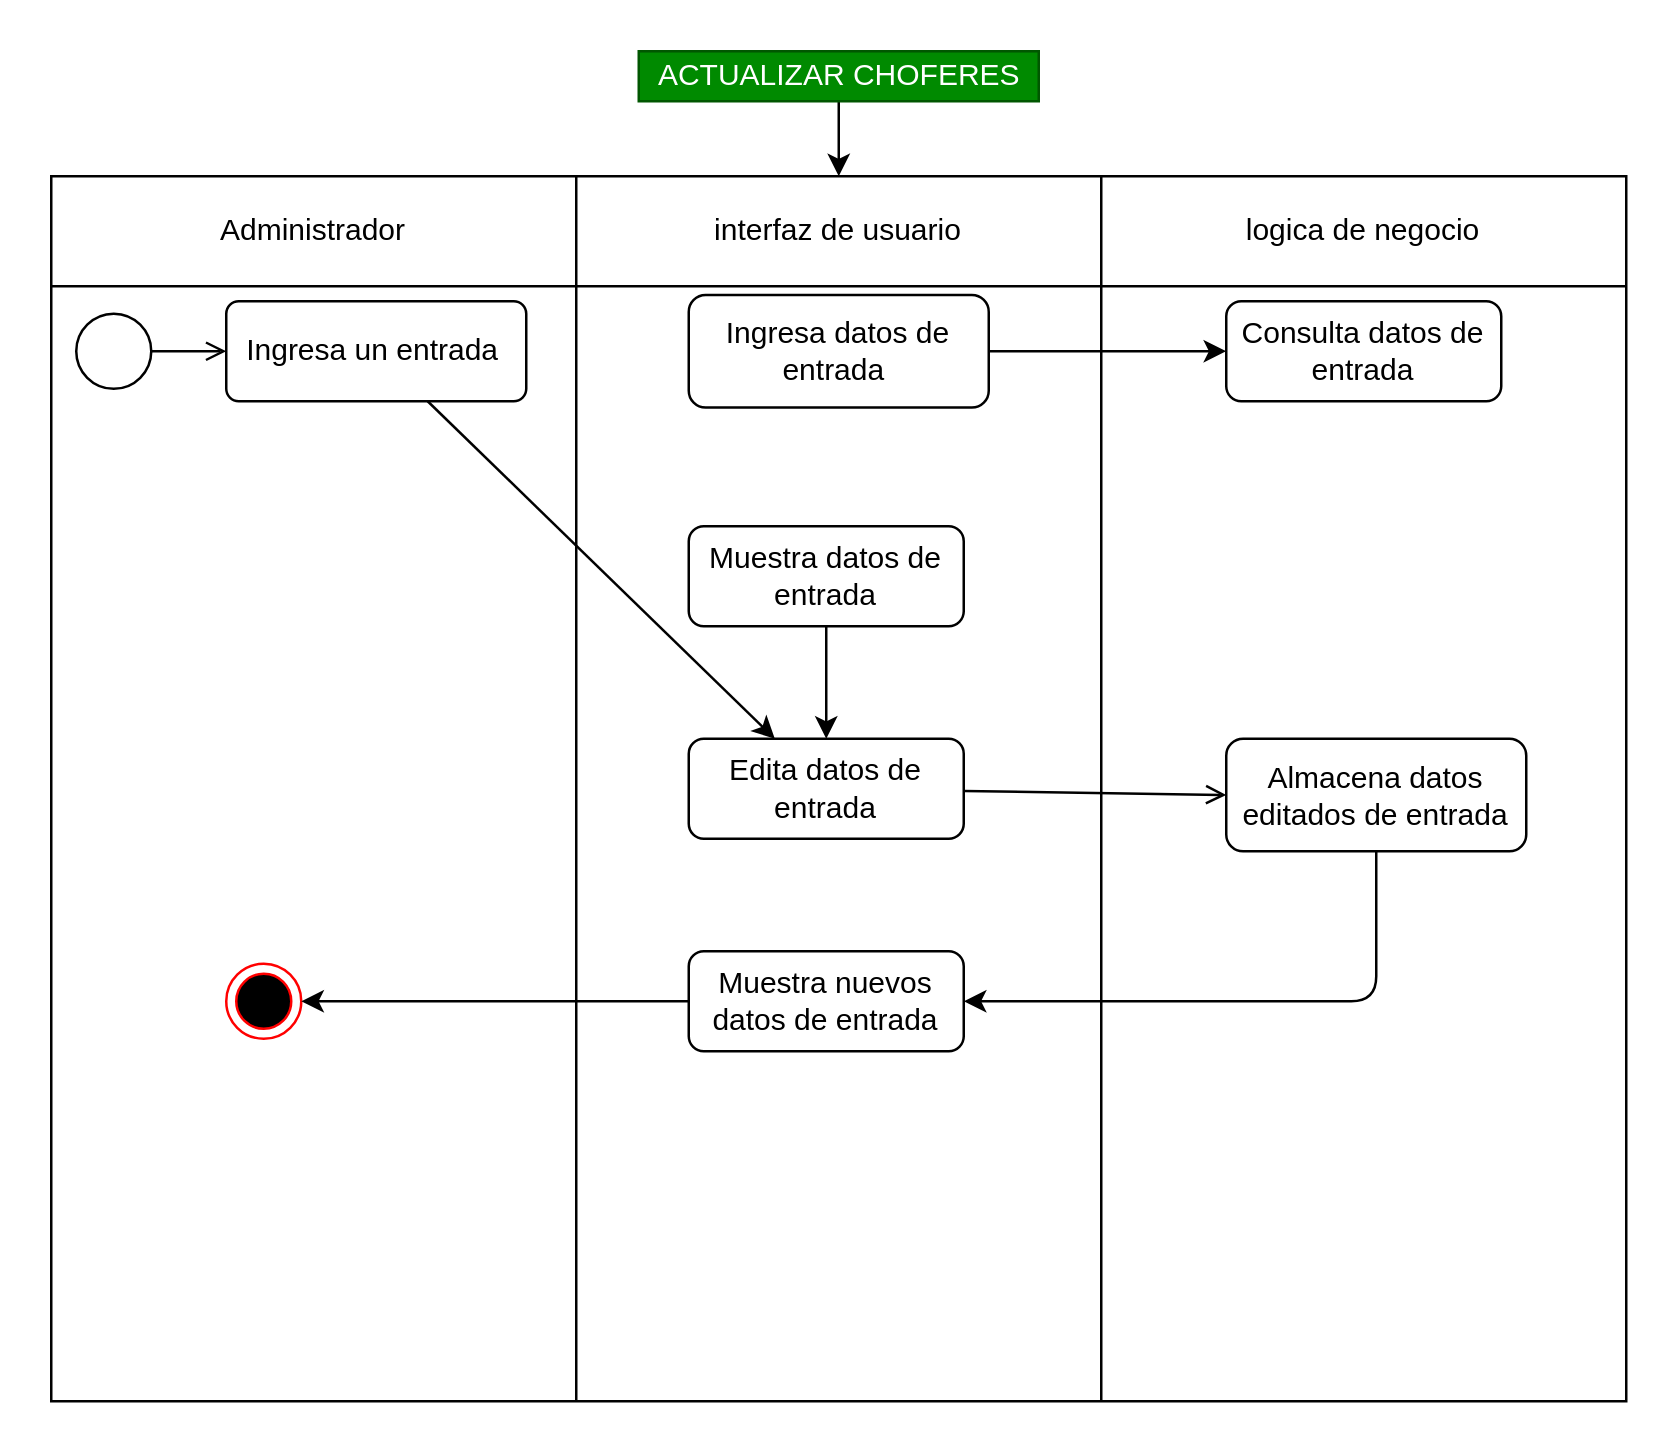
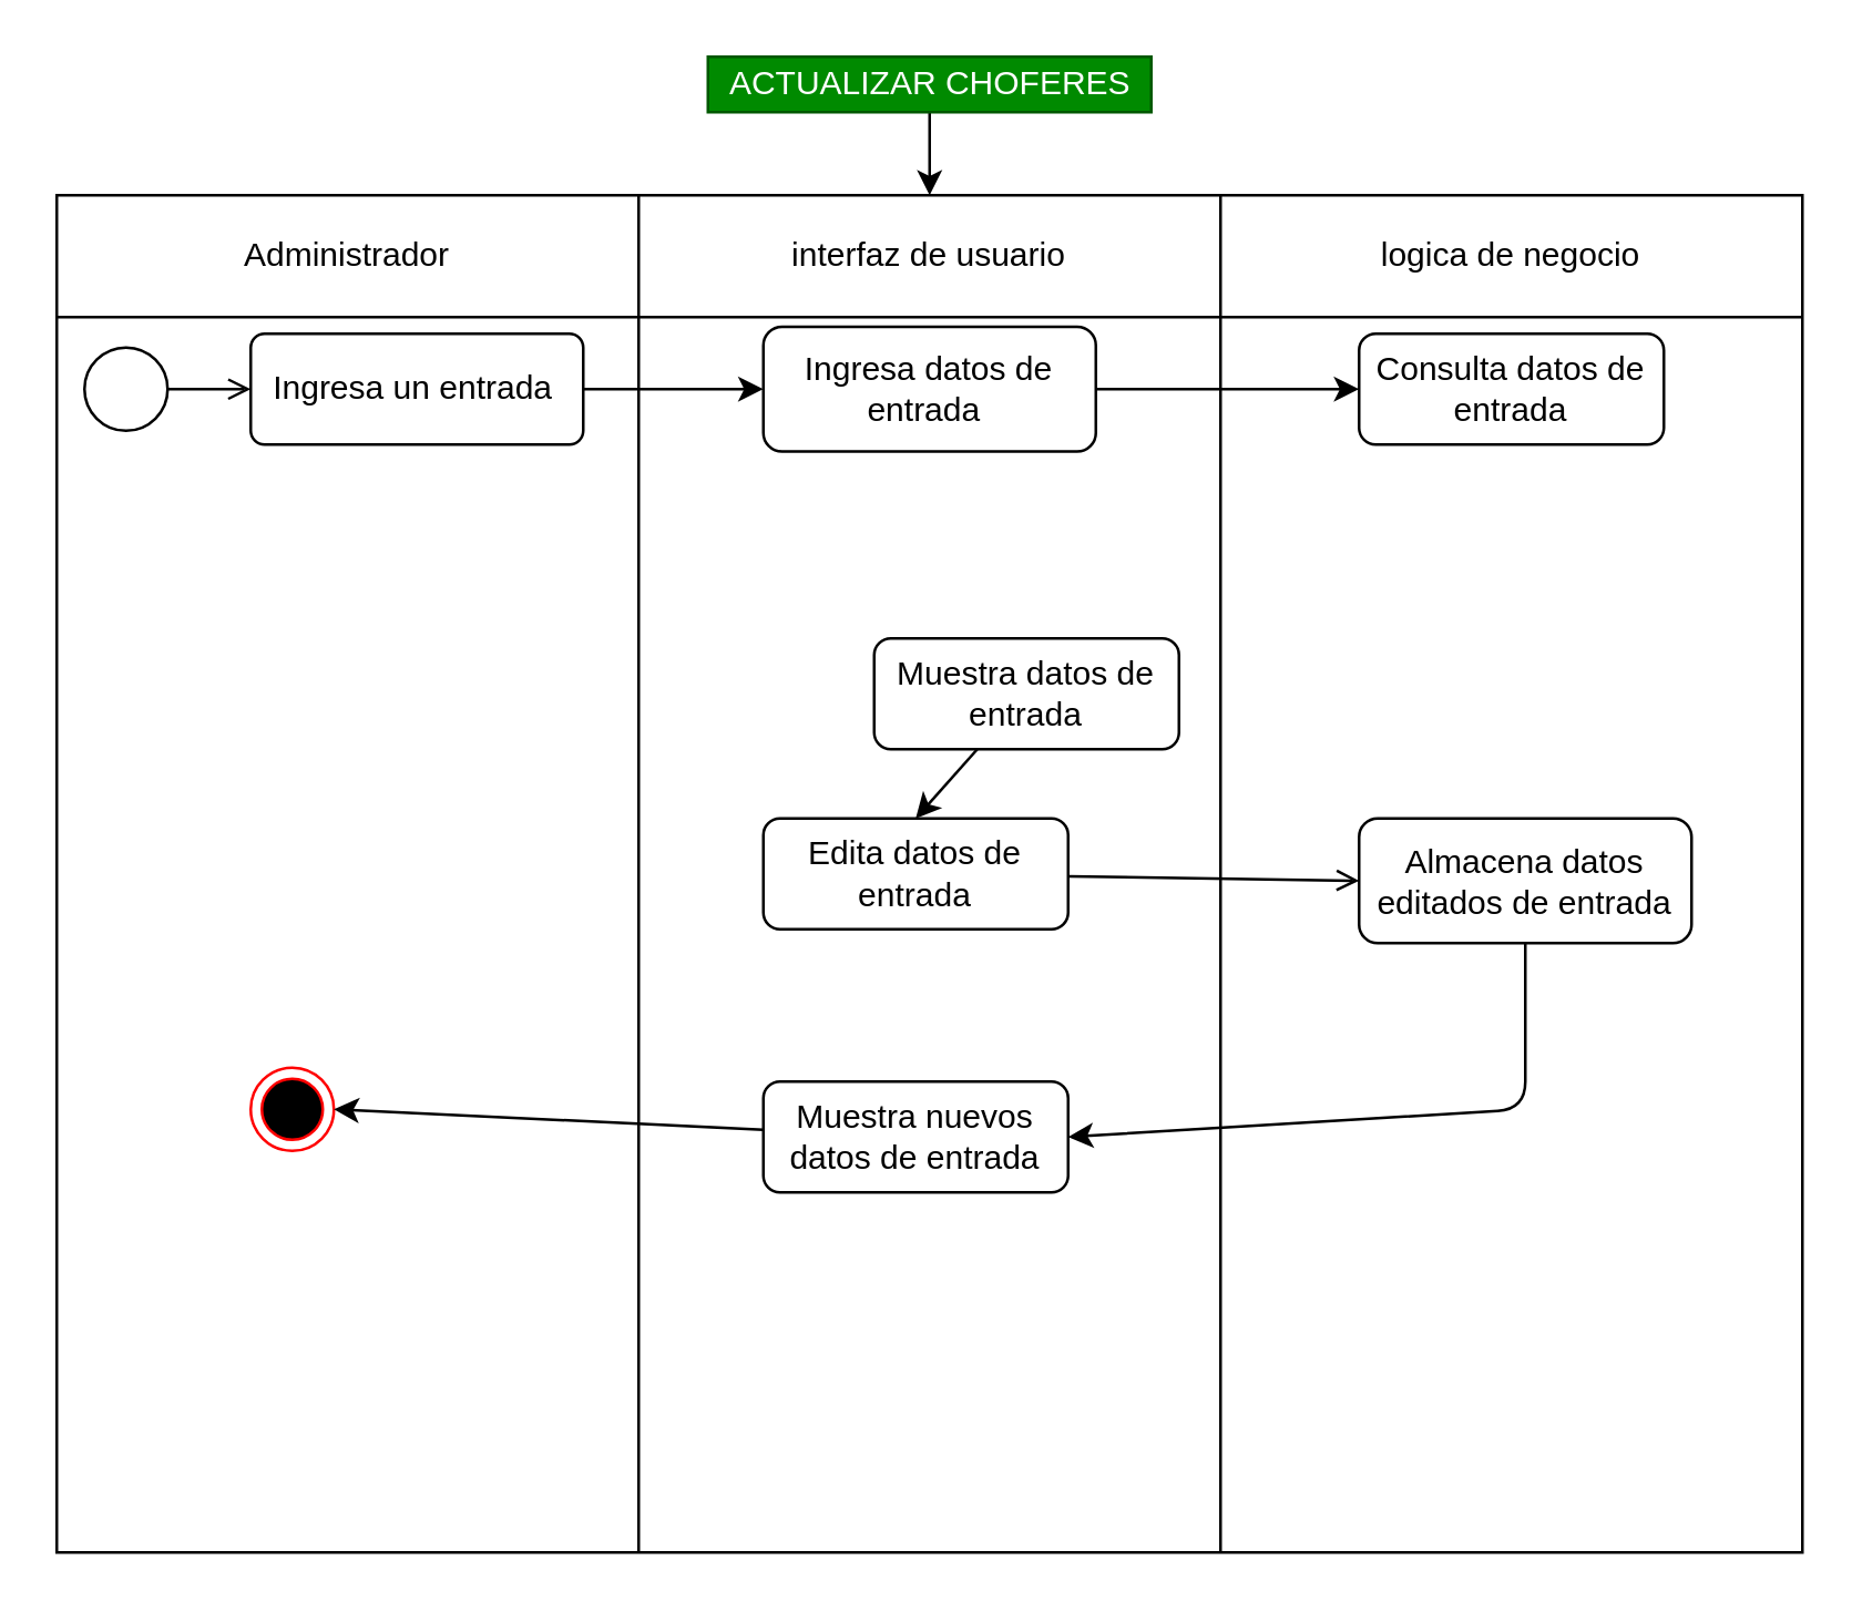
  <mxCell id="0" />
  <mxCell id="1" parent="0" />
  <mxCell id="2" value="" style="shape=table;startSize=0;container=1;collapsible=0;childLayout=tableLayout;" vertex="1" parent="1"><mxGeometry x="20" y="70" width="630" height="490" as="geometry" /></mxCell>
  <mxCell id="3" value="" style="shape=partialRectangle;collapsible=0;dropTarget=0;pointerEvents=0;fillColor=none;top=0;left=0;bottom=0;right=0;points=[[0,0.5],[1,0.5]];portConstraint=eastwest;" vertex="1" parent="2"><mxGeometry width="630" height="44" as="geometry" /></mxCell>
  <mxCell id="4" value="Administrador" style="shape=partialRectangle;html=1;whiteSpace=wrap;connectable=0;overflow=hidden;fillColor=none;top=0;left=0;bottom=0;right=0;pointerEvents=1;" vertex="1" parent="3"><mxGeometry width="210" height="44" as="geometry"><mxRectangle width="210" height="44" as="alternateBounds" /></mxGeometry></mxCell>
  <mxCell id="5" value="interfaz de usuario" style="shape=partialRectangle;html=1;whiteSpace=wrap;connectable=0;overflow=hidden;fillColor=none;top=0;left=0;bottom=0;right=0;pointerEvents=1;" vertex="1" parent="3"><mxGeometry x="210" width="210" height="44" as="geometry"><mxRectangle width="210" height="44" as="alternateBounds" /></mxGeometry></mxCell>
  <mxCell id="6" value="logica de negocio" style="shape=partialRectangle;html=1;whiteSpace=wrap;connectable=0;overflow=hidden;fillColor=none;top=0;left=0;bottom=0;right=0;pointerEvents=1;" vertex="1" parent="3"><mxGeometry x="420" width="210" height="44" as="geometry"><mxRectangle width="210" height="44" as="alternateBounds" /></mxGeometry></mxCell>
  <mxCell id="7" value="" style="shape=partialRectangle;collapsible=0;dropTarget=0;pointerEvents=0;fillColor=none;top=0;left=0;bottom=0;right=0;points=[[0,0.5],[1,0.5]];portConstraint=eastwest;" vertex="1" parent="2"><mxGeometry y="44" width="630" height="446" as="geometry" /></mxCell>
  <mxCell id="8" value="" style="shape=partialRectangle;html=1;whiteSpace=wrap;connectable=0;overflow=hidden;fillColor=none;top=0;left=0;bottom=0;right=0;pointerEvents=1;" vertex="1" parent="7"><mxGeometry width="210" height="446" as="geometry"><mxRectangle width="210" height="446" as="alternateBounds" /></mxGeometry></mxCell>
  <mxCell id="9" value="" style="shape=partialRectangle;html=1;whiteSpace=wrap;connectable=0;overflow=hidden;fillColor=none;top=0;left=0;bottom=0;right=0;pointerEvents=1;" vertex="1" parent="7"><mxGeometry x="210" width="210" height="446" as="geometry"><mxRectangle width="210" height="446" as="alternateBounds" /></mxGeometry></mxCell>
  <mxCell id="10" value="" style="shape=partialRectangle;html=1;whiteSpace=wrap;connectable=0;overflow=hidden;fillColor=none;top=0;left=0;bottom=0;right=0;pointerEvents=1;" vertex="1" parent="7"><mxGeometry x="420" width="210" height="446" as="geometry"><mxRectangle width="210" height="446" as="alternateBounds" /></mxGeometry></mxCell>
  <mxCell id="11" value="Consulta datos de entrada" style="rounded=1;whiteSpace=wrap;html=1;fillColor=#FFFFFF;fontColor=#000000;" vertex="1" parent="1"><mxGeometry x="490" y="120" width="110" height="40" as="geometry" /></mxCell>
- <mxCell id="12" style="edgeStyle=none;html=1;" edge="1" parent="1" source="13" target="28"><mxGeometry relative="1" as="geometry"><mxPoint x="280" y="140" as="targetPoint" /></mxGeometry></mxCell>
+ <mxCell id="12" style="edgeStyle=none;html=1;entryX=0;entryY=0.5;entryDx=0;entryDy=0;" edge="1" parent="1" source="13" target="20"><mxGeometry relative="1" as="geometry"><mxPoint x="280" y="140" as="targetPoint" /></mxGeometry></mxCell>
  <mxCell id="13" value="&lt;span style=&quot;color: rgb(0 , 0 , 0)&quot;&gt;Ingresa un entrada&amp;nbsp;&lt;/span&gt;" style="html=1;align=center;verticalAlign=middle;rounded=1;absoluteArcSize=1;arcSize=10;dashed=0;fillColor=#FFFFFF;" vertex="1" parent="1"><mxGeometry x="90" y="120" width="120" height="40" as="geometry" /></mxCell>
  <mxCell id="14" value="" style="ellipse;html=1;fillColor=#FFFFFF;" vertex="1" parent="1"><mxGeometry x="30" y="125" width="30" height="30" as="geometry" /></mxCell>
  <mxCell id="15" value="" style="endArrow=open;html=1;rounded=0;align=center;verticalAlign=top;endFill=0;labelBackgroundColor=none;endSize=6;entryX=0;entryY=0.5;entryDx=0;entryDy=0;" edge="1" parent="1" source="14" target="13"><mxGeometry relative="1" as="geometry"><mxPoint x="90" y="135" as="targetPoint" /></mxGeometry></mxCell>
  <mxCell id="16" value="" style="ellipse;html=1;shape=endState;fillColor=#000000;strokeColor=#ff0000;" vertex="1" parent="1"><mxGeometry x="90" y="385" width="30" height="30" as="geometry" /></mxCell>
  <mxCell id="17" value="" style="edgeStyle=none;html=1;" edge="1" parent="1" source="18" target="3"><mxGeometry relative="1" as="geometry" /></mxCell>
  <mxCell id="18" value="ACTUALIZAR CHOFERES" style="text;html=1;resizable=0;autosize=1;align=center;verticalAlign=middle;points=[];rounded=0;fillColor=#008a00;fontColor=#ffffff;strokeColor=#005700;" vertex="1" parent="1"><mxGeometry x="255" y="20" width="160" height="20" as="geometry" /></mxCell>
  <mxCell id="19" style="edgeStyle=none;html=1;entryX=0;entryY=0.5;entryDx=0;entryDy=0;" edge="1" parent="1" source="20" target="11"><mxGeometry relative="1" as="geometry" /></mxCell>
  <mxCell id="20" value="Ingresa datos de entrada&amp;nbsp;" style="whiteSpace=wrap;html=1;fillColor=#FFFFFF;fontColor=#000000;rounded=1;" vertex="1" parent="1"><mxGeometry x="275" y="117.5" width="120" height="45" as="geometry" /></mxCell>
  <mxCell id="21" style="edgeStyle=none;html=1;entryX=1;entryY=0.5;entryDx=0;entryDy=0;" edge="1" parent="1" source="22" target="16"><mxGeometry relative="1" as="geometry" /></mxCell>
- <mxCell id="22" value="Muestra nuevos datos de entrada" style="rounded=1;whiteSpace=wrap;html=1;fillColor=#FFFFFF;fontColor=#000000;" vertex="1" parent="1"><mxGeometry x="275" y="380" width="110" height="40" as="geometry" /></mxCell>
+ <mxCell id="22" value="Muestra nuevos datos de entrada" style="rounded=1;whiteSpace=wrap;html=1;fillColor=#FFFFFF;fontColor=#000000;" vertex="1" parent="1"><mxGeometry x="275" y="390" width="110" height="40" as="geometry" /></mxCell>
  <mxCell id="23" style="edgeStyle=none;html=1;entryX=1;entryY=0.5;entryDx=0;entryDy=0;" edge="1" parent="1" source="24" target="22"><mxGeometry relative="1" as="geometry"><Array as="points"><mxPoint x="550" y="400" /></Array></mxGeometry></mxCell>
  <mxCell id="24" value="Almacena datos editados de entrada" style="rounded=1;whiteSpace=wrap;html=1;fillColor=#FFFFFF;fontColor=#000000;" vertex="1" parent="1"><mxGeometry x="490" y="295" width="120" height="45" as="geometry" /></mxCell>
  <mxCell id="25" style="edgeStyle=none;html=1;entryX=0.5;entryY=0;entryDx=0;entryDy=0;" edge="1" parent="1" source="26" target="28"><mxGeometry relative="1" as="geometry" /></mxCell>
- <mxCell id="26" value="Muestra datos de entrada" style="rounded=1;whiteSpace=wrap;html=1;fillColor=#FFFFFF;fontColor=#000000;" vertex="1" parent="1"><mxGeometry x="275" y="210" width="110" height="40" as="geometry" /></mxCell>
+ <mxCell id="26" value="Muestra datos de entrada" style="rounded=1;whiteSpace=wrap;html=1;fillColor=#FFFFFF;fontColor=#000000;" vertex="1" parent="1"><mxGeometry x="315" y="230" width="110" height="40" as="geometry" /></mxCell>
  <mxCell id="27" style="edgeStyle=none;html=1;entryX=0;entryY=0.5;entryDx=0;entryDy=0;endArrow=open;" edge="1" parent="1" source="28" target="24"><mxGeometry relative="1" as="geometry" /></mxCell>
  <mxCell id="28" value="Edita datos de entrada" style="rounded=1;whiteSpace=wrap;html=1;fillColor=#FFFFFF;fontColor=#000000;" vertex="1" parent="1"><mxGeometry x="275" y="295" width="110" height="40" as="geometry" /></mxCell>
